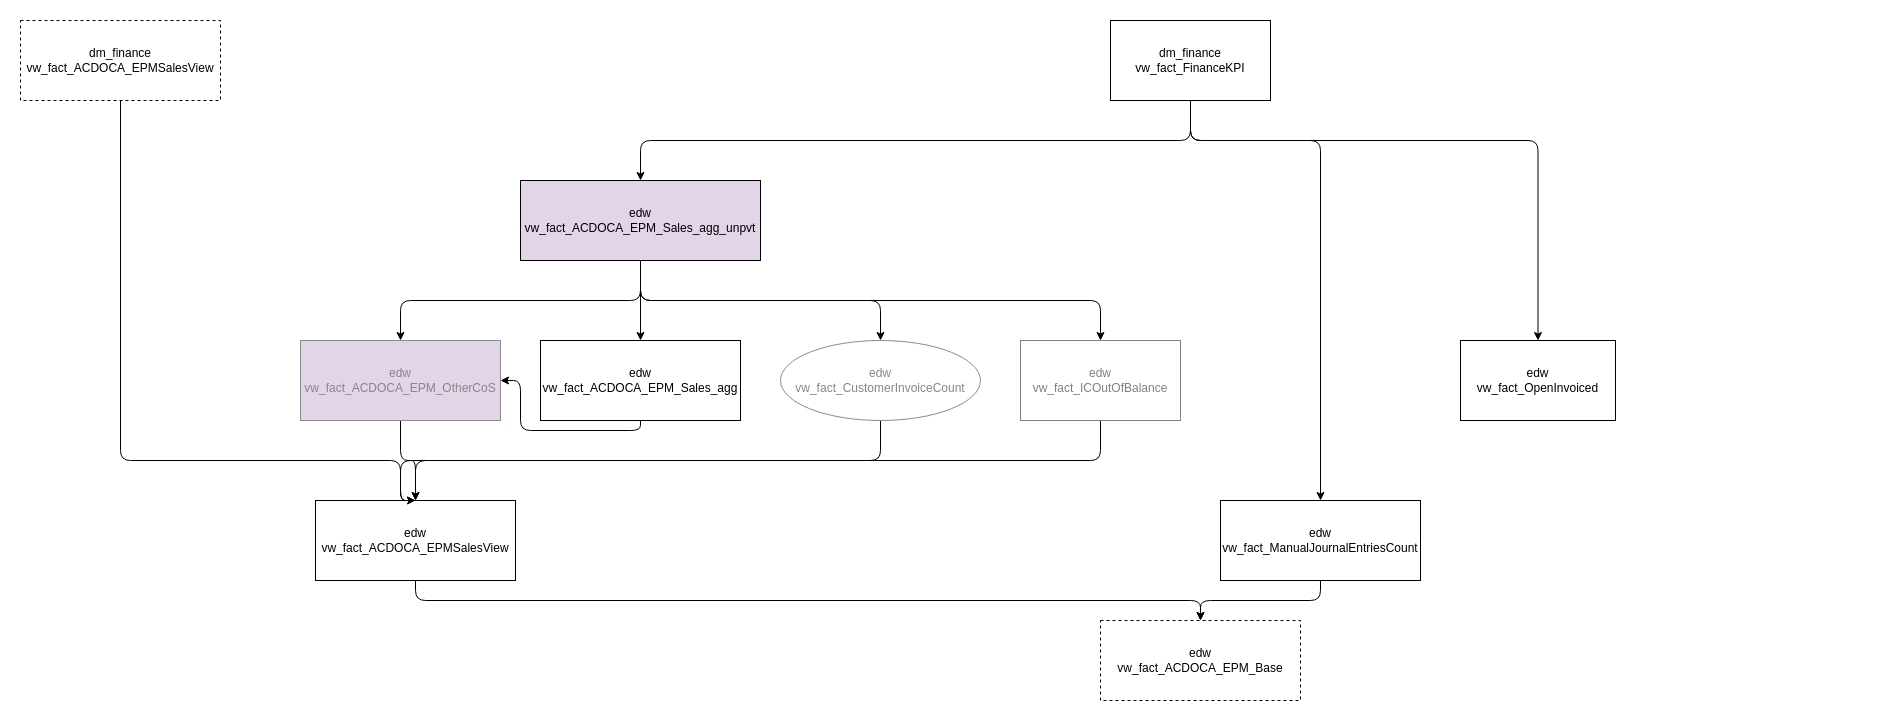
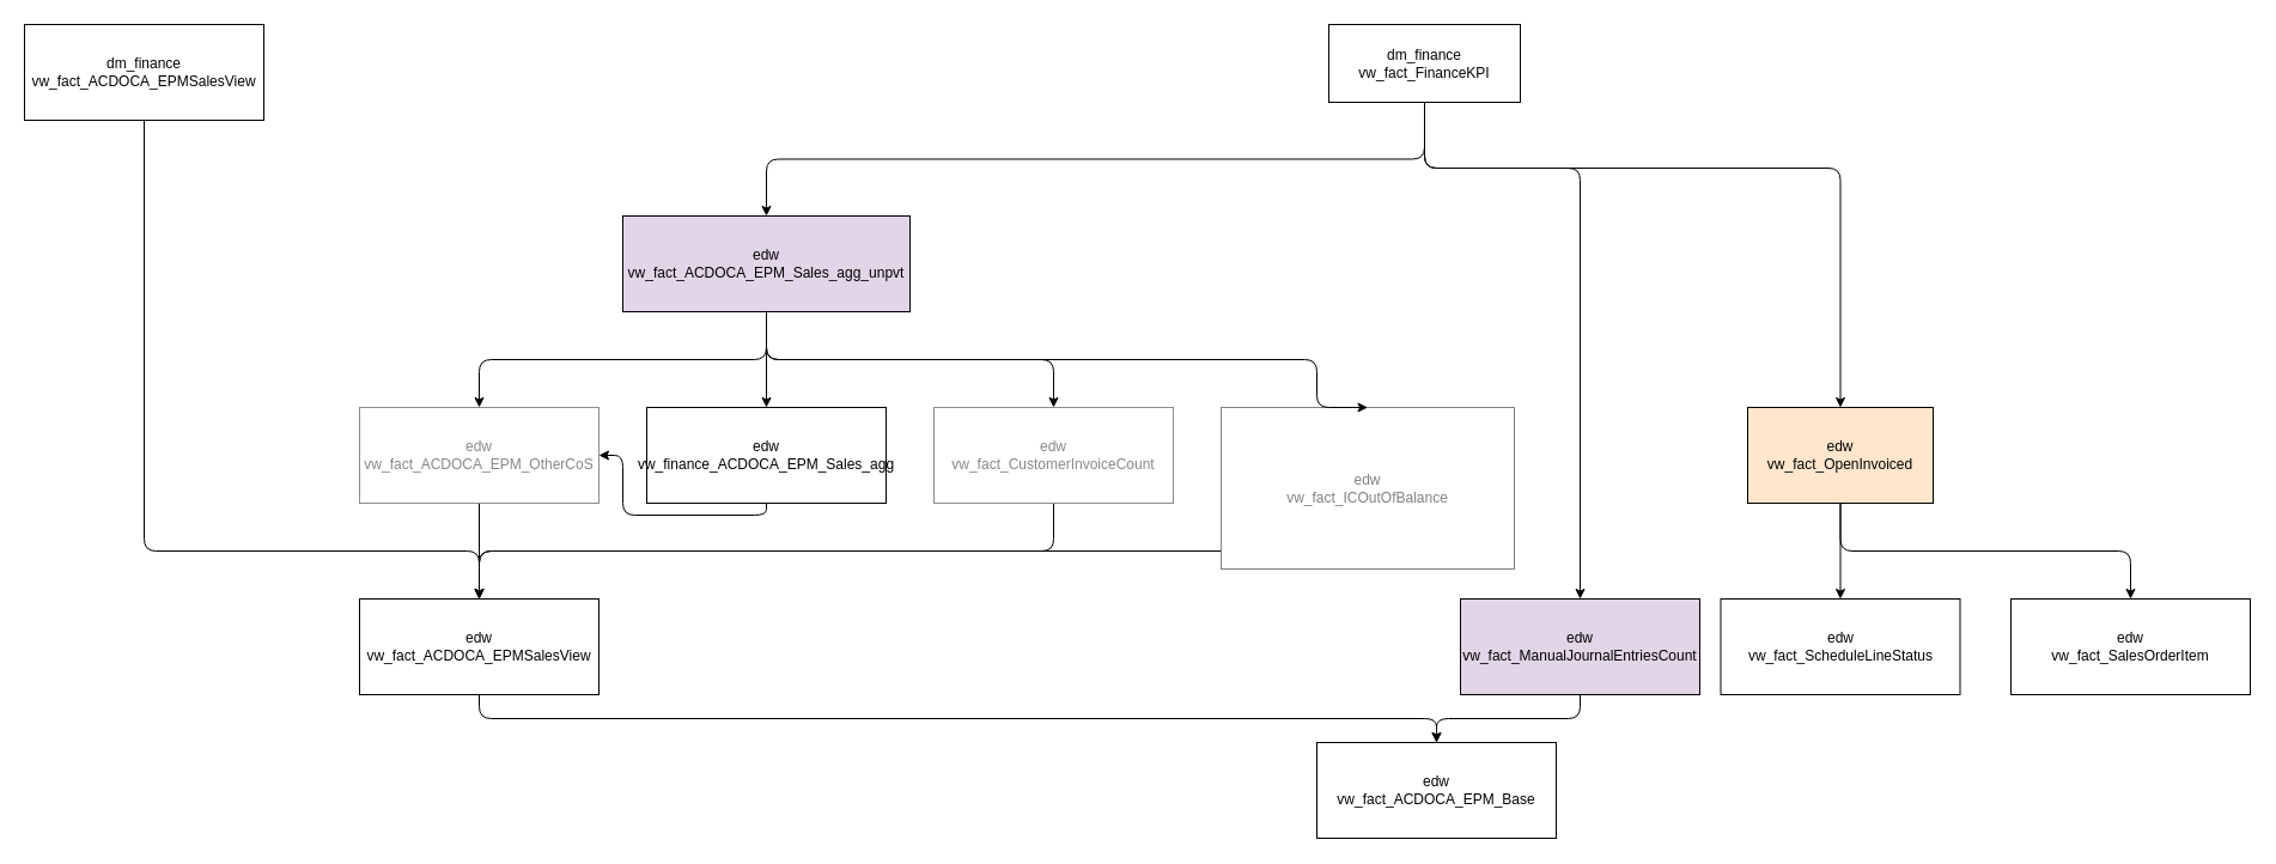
  <mxCell id="0" />
  <mxCell id="1" parent="0" />
  <mxCell id="2" style="edgeStyle=orthogonalEdgeStyle;html=1;exitX=0.5;exitY=1;exitDx=0;exitDy=0;entryX=0.5;entryY=0;entryDx=0;entryDy=0;" edge="1" parent="1" source="5" target="15"><mxGeometry relative="1" as="geometry"><Array as="points"><mxPoint x="1190" y="140" /><mxPoint x="1320" y="140" /></Array></mxGeometry></mxCell>
  <mxCell id="3" style="edgeStyle=orthogonalEdgeStyle;html=1;exitX=0.5;exitY=1;exitDx=0;exitDy=0;entryX=0.5;entryY=0;entryDx=0;entryDy=0;" edge="1" parent="1" source="5" target="18"><mxGeometry relative="1" as="geometry"><Array as="points"><mxPoint x="1190" y="140" /><mxPoint x="1538" y="140" /></Array></mxGeometry></mxCell>
  <mxCell id="4" style="edgeStyle=orthogonalEdgeStyle;jumpStyle=arc;html=1;exitX=0.5;exitY=1;exitDx=0;exitDy=0;entryX=0.5;entryY=0;entryDx=0;entryDy=0;fontColor=#808080;" edge="1" parent="1" source="5" target="30"><mxGeometry relative="1" as="geometry" /></mxCell>
- <mxCell id="5" value="dm_finance&lt;br&gt;vw_fact_FinanceKPI" style="rounded=0;whiteSpace=wrap;html=1;" vertex="1" parent="1"><mxGeometry x="1110" y="20" width="160" height="80" as="geometry" /></mxCell>
+ <mxCell id="5" value="dm_finance&lt;br&gt;vw_fact_FinanceKPI" style="rounded=0;whiteSpace=wrap;html=1;" vertex="1" parent="1"><mxGeometry x="1110" y="20" width="160" height="65" as="geometry" /></mxCell>
  <mxCell id="6" value="" style="edgeStyle=orthogonalEdgeStyle;html=1;" edge="1" parent="1" source="7" target="20"><mxGeometry relative="1" as="geometry" /></mxCell>
- <mxCell id="7" value="edw&lt;br&gt;vw_fact_ACDOCA_EPM_OtherCoS" style="rounded=0;whiteSpace=wrap;html=1;fontColor=#878787;strokeColor=#8d8b8b;fillColor=#e1d5e7;" vertex="1" parent="1"><mxGeometry x="300" y="340" width="200" height="80" as="geometry" /></mxCell>
+ <mxCell id="7" value="edw&lt;br&gt;vw_fact_ACDOCA_EPM_OtherCoS" style="rounded=0;whiteSpace=wrap;html=1;fontColor=#878787;strokeColor=#8d8b8b;" vertex="1" parent="1"><mxGeometry x="300" y="340" width="200" height="80" as="geometry" /></mxCell>
  <mxCell id="8" style="edgeStyle=orthogonalEdgeStyle;html=1;exitX=0.5;exitY=1;exitDx=0;exitDy=0;" edge="1" parent="1" source="9" target="7"><mxGeometry relative="1" as="geometry" /></mxCell>
- <mxCell id="9" value="edw&lt;br&gt;vw_fact_ACDOCA_EPM_Sales_agg" style="rounded=0;whiteSpace=wrap;html=1;" vertex="1" parent="1"><mxGeometry x="540" y="340" width="200" height="80" as="geometry" /></mxCell>
+ <mxCell id="9" value="edw&lt;br&gt;vw_finance_ACDOCA_EPM_Sales_agg" style="rounded=0;whiteSpace=wrap;html=1;" vertex="1" parent="1"><mxGeometry x="540" y="340" width="200" height="80" as="geometry" /></mxCell>
  <mxCell id="10" style="edgeStyle=orthogonalEdgeStyle;html=1;exitX=0.5;exitY=1;exitDx=0;exitDy=0;entryX=0.5;entryY=0;entryDx=0;entryDy=0;" edge="1" parent="1" source="11" target="20"><mxGeometry relative="1" as="geometry" /></mxCell>
- <mxCell id="11" value="edw&lt;br&gt;vw_fact_CustomerInvoiceCount" style="ellipse;whiteSpace=wrap;html=1;fontColor=#878787;strokeColor=#8d8b8b;" vertex="1" parent="1"><mxGeometry x="780" y="340" width="200" height="80" as="geometry" /></mxCell>
+ <mxCell id="11" value="edw&lt;br&gt;vw_fact_CustomerInvoiceCount" style="rounded=0;whiteSpace=wrap;html=1;fontColor=#878787;strokeColor=#8d8b8b;" vertex="1" parent="1"><mxGeometry x="780" y="340" width="200" height="80" as="geometry" /></mxCell>
  <mxCell id="12" style="edgeStyle=orthogonalEdgeStyle;html=1;exitX=0.5;exitY=1;exitDx=0;exitDy=0;entryX=0.5;entryY=0;entryDx=0;entryDy=0;" edge="1" parent="1" source="13" target="20"><mxGeometry relative="1" as="geometry"><Array as="points"><mxPoint x="1100" y="460" /><mxPoint x="400" y="460" /></Array></mxGeometry></mxCell>
- <mxCell id="13" value="edw&lt;br&gt;vw_fact_ICOutOfBalance" style="rounded=0;whiteSpace=wrap;html=1;strokeColor=#808080;fontColor=#808080;" vertex="1" parent="1"><mxGeometry x="1020" y="340" width="160" height="80" as="geometry" /></mxCell>
+ <mxCell id="13" value="edw&lt;br&gt;vw_fact_ICOutOfBalance" style="rounded=0;whiteSpace=wrap;html=1;strokeColor=#808080;fontColor=#808080;" vertex="1" parent="1"><mxGeometry x="1020" y="340" width="245" height="135" as="geometry" /></mxCell>
  <mxCell id="14" style="edgeStyle=orthogonalEdgeStyle;html=1;exitX=0.5;exitY=1;exitDx=0;exitDy=0;entryX=0.5;entryY=0;entryDx=0;entryDy=0;" edge="1" parent="1" source="15" target="23"><mxGeometry relative="1" as="geometry"><Array as="points"><mxPoint x="1320" y="600" /><mxPoint x="1200" y="600" /></Array></mxGeometry></mxCell>
- <mxCell id="15" value="edw&lt;br&gt;vw_fact_ManualJournalEntriesCount" style="rounded=0;whiteSpace=wrap;html=1;" vertex="1" parent="1"><mxGeometry x="1220" y="500" width="200" height="80" as="geometry" /></mxCell>
- <mxCell id="18" value="edw&lt;br&gt;vw_fact_OpenInvoiced" style="rounded=0;whiteSpace=wrap;html=1;" vertex="1" parent="1"><mxGeometry x="1460" y="340" width="155" height="80" as="geometry" /></mxCell>
+ <mxCell id="15" value="edw&lt;br&gt;vw_fact_ManualJournalEntriesCount" style="rounded=0;whiteSpace=wrap;html=1;fillColor=#e1d5e7;" vertex="1" parent="1"><mxGeometry x="1220" y="500" width="200" height="80" as="geometry" /></mxCell>
+ <mxCell id="16" value="" style="edgeStyle=orthogonalEdgeStyle;html=1;" edge="1" parent="1" source="18" target="24"><mxGeometry relative="1" as="geometry" /></mxCell>
+ <mxCell id="17" style="edgeStyle=orthogonalEdgeStyle;html=1;exitX=0.5;exitY=1;exitDx=0;exitDy=0;entryX=0.5;entryY=0;entryDx=0;entryDy=0;" edge="1" parent="1" source="18" target="25"><mxGeometry relative="1" as="geometry" /></mxCell>
+ <mxCell id="18" value="edw&lt;br&gt;vw_fact_OpenInvoiced" style="rounded=0;whiteSpace=wrap;html=1;fillColor=#ffe6cc;" vertex="1" parent="1"><mxGeometry x="1460" y="340" width="155" height="80" as="geometry" /></mxCell>
  <mxCell id="19" style="edgeStyle=orthogonalEdgeStyle;html=1;exitX=0.5;exitY=1;exitDx=0;exitDy=0;entryX=0.5;entryY=0;entryDx=0;entryDy=0;" edge="1" parent="1" source="20" target="23"><mxGeometry relative="1" as="geometry" /></mxCell>
- <mxCell id="20" value="edw&lt;br&gt;vw_fact_ACDOCA_EPMSalesView" style="rounded=0;whiteSpace=wrap;html=1;" vertex="1" parent="1"><mxGeometry x="315" y="500" width="200" height="80" as="geometry" /></mxCell>
+ <mxCell id="20" value="edw&lt;br&gt;vw_fact_ACDOCA_EPMSalesView" style="rounded=0;whiteSpace=wrap;html=1;" vertex="1" parent="1"><mxGeometry x="300" y="500" width="200" height="80" as="geometry" /></mxCell>
  <mxCell id="21" style="edgeStyle=orthogonalEdgeStyle;html=1;exitX=0.5;exitY=1;exitDx=0;exitDy=0;entryX=0.5;entryY=0;entryDx=0;entryDy=0;" edge="1" parent="1" source="22" target="20"><mxGeometry relative="1" as="geometry"><Array as="points"><mxPoint x="120" y="460" /><mxPoint x="400" y="460" /></Array></mxGeometry></mxCell>
- <mxCell id="22" value="dm_finance&lt;br&gt;vw_fact_ACDOCA_EPMSalesView" style="rounded=0;whiteSpace=wrap;html=1;dashed=1;" vertex="1" parent="1"><mxGeometry x="20" y="20" width="200" height="80" as="geometry" /></mxCell>
- <mxCell id="23" value="edw&lt;br&gt;vw_fact_ACDOCA_EPM_Base" style="rounded=0;whiteSpace=wrap;html=1;dashed=1;" vertex="1" parent="1"><mxGeometry x="1100" y="620" width="200" height="80" as="geometry" /></mxCell>
+ <mxCell id="22" value="dm_finance&lt;br&gt;vw_fact_ACDOCA_EPMSalesView" style="rounded=0;whiteSpace=wrap;html=1;" vertex="1" parent="1"><mxGeometry x="20" y="20" width="200" height="80" as="geometry" /></mxCell>
+ <mxCell id="23" value="edw&lt;br&gt;vw_fact_ACDOCA_EPM_Base" style="rounded=0;whiteSpace=wrap;html=1;" vertex="1" parent="1"><mxGeometry x="1100" y="620" width="200" height="80" as="geometry" /></mxCell>
+ <mxCell id="24" value="edw&lt;br&gt;vw_fact_ScheduleLineStatus" style="rounded=0;whiteSpace=wrap;html=1;" vertex="1" parent="1"><mxGeometry x="1437.5" y="500" width="200" height="80" as="geometry" /></mxCell>
+ <mxCell id="25" value="edw&lt;br&gt;vw_fact_SalesOrderItem" style="rounded=0;whiteSpace=wrap;html=1;" vertex="1" parent="1"><mxGeometry x="1680" y="500" width="200" height="80" as="geometry" /></mxCell>
  <mxCell id="26" value="" style="edgeStyle=orthogonalEdgeStyle;jumpStyle=arc;html=1;fontColor=#808080;" edge="1" parent="1" source="30" target="9"><mxGeometry relative="1" as="geometry" /></mxCell>
  <mxCell id="27" style="edgeStyle=orthogonalEdgeStyle;jumpStyle=arc;html=1;exitX=0.5;exitY=1;exitDx=0;exitDy=0;entryX=0.5;entryY=0;entryDx=0;entryDy=0;fontColor=#808080;" edge="1" parent="1" source="30" target="11"><mxGeometry relative="1" as="geometry" /></mxCell>
  <mxCell id="28" style="edgeStyle=orthogonalEdgeStyle;jumpStyle=arc;html=1;exitX=0.5;exitY=1;exitDx=0;exitDy=0;entryX=0.5;entryY=0;entryDx=0;entryDy=0;fontColor=#808080;" edge="1" parent="1" source="30" target="7"><mxGeometry relative="1" as="geometry" /></mxCell>
  <mxCell id="29" style="edgeStyle=orthogonalEdgeStyle;jumpStyle=arc;html=1;exitX=0.5;exitY=1;exitDx=0;exitDy=0;entryX=0.5;entryY=0;entryDx=0;entryDy=0;fontColor=#808080;" edge="1" parent="1" source="30" target="13"><mxGeometry relative="1" as="geometry"><Array as="points"><mxPoint x="640" y="300" /><mxPoint x="1100" y="300" /></Array></mxGeometry></mxCell>
  <mxCell id="30" value="edw&lt;br&gt;vw_fact_ACDOCA_EPM_Sales_agg_unpvt" style="rounded=0;whiteSpace=wrap;html=1;fillColor=#e1d5e7;" vertex="1" parent="1"><mxGeometry x="520" y="180" width="240" height="80" as="geometry" /></mxCell>
